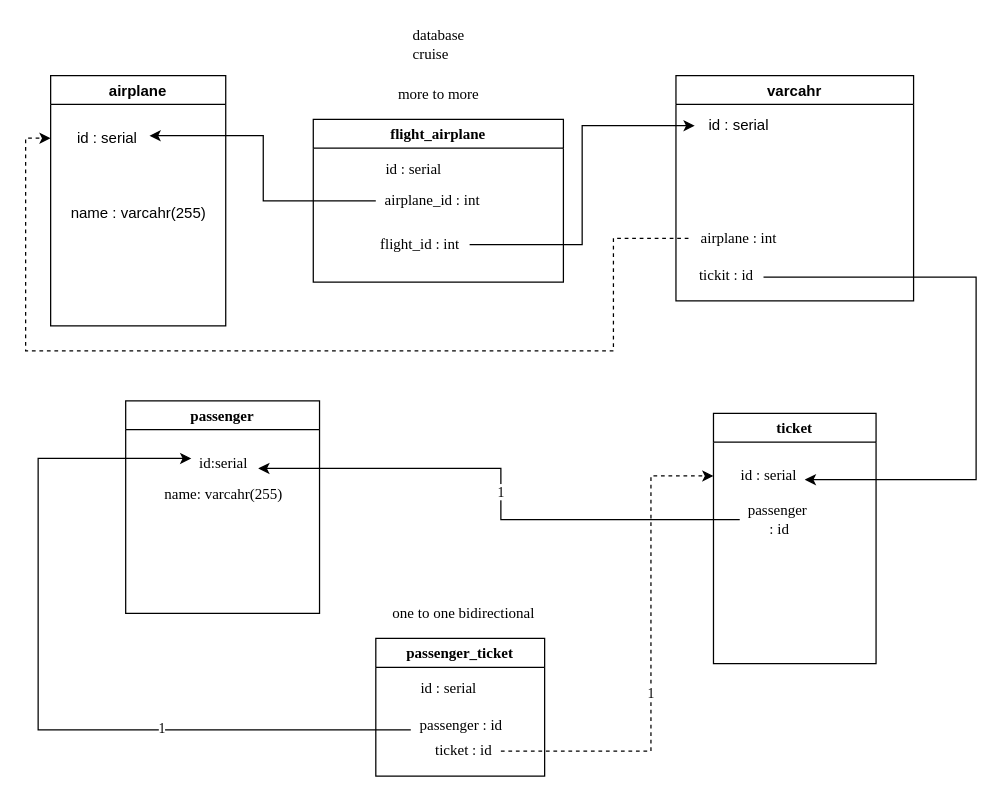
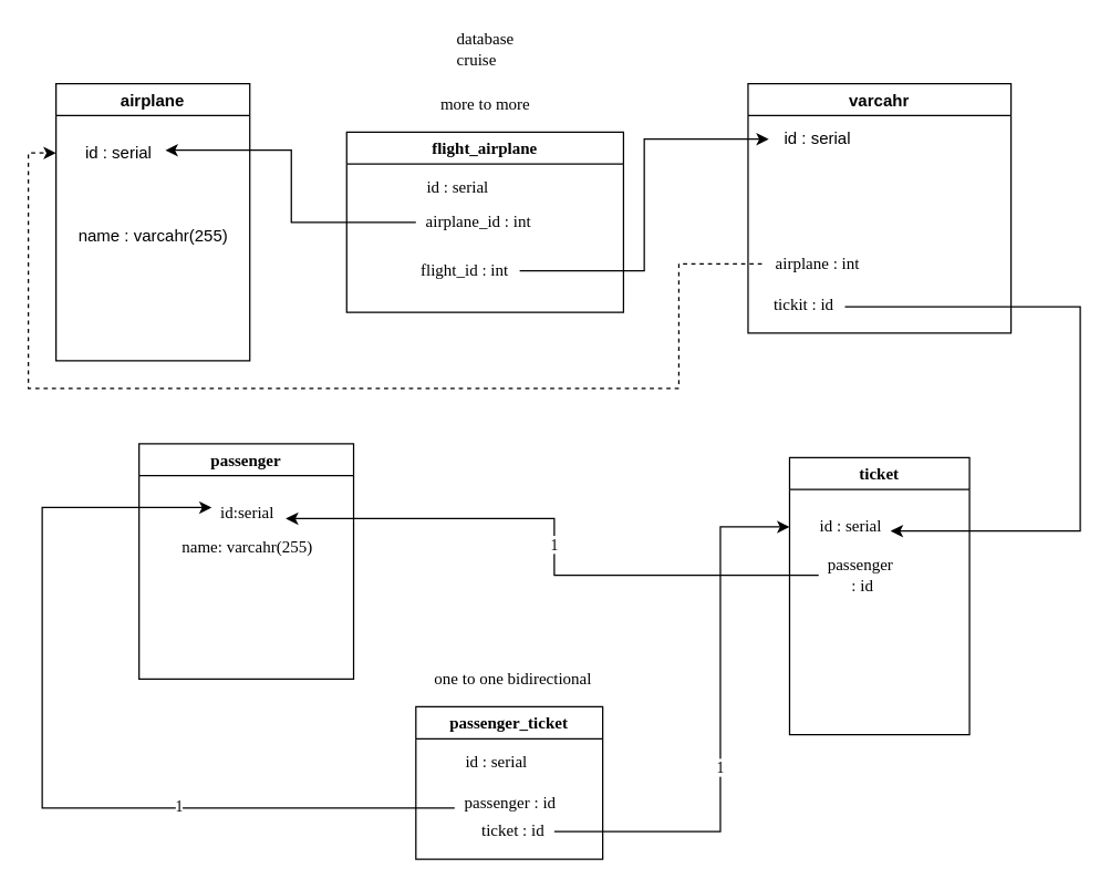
  <mxCell id="0" />
  <mxCell id="1" parent="0" />
  <mxCell id="2" value="airplane" style="swimlane;" vertex="1" parent="1"><mxGeometry x="40" y="60" width="140" height="200" as="geometry" /></mxCell>
  <mxCell id="3" value="id : serial" style="text;html=1;align=center;verticalAlign=middle;resizable=0;points=[];autosize=1;strokeColor=none;fillColor=none;" vertex="1" parent="2"><mxGeometry x="10" y="40" width="70" height="20" as="geometry" /></mxCell>
  <mxCell id="4" value="name : varcahr(255)" style="text;html=1;align=center;verticalAlign=middle;resizable=0;points=[];autosize=1;strokeColor=none;fillColor=none;" vertex="1" parent="2"><mxGeometry x="5" y="100" width="130" height="20" as="geometry" /></mxCell>
  <mxCell id="5" value="varcahr" style="swimlane;startSize=23;" vertex="1" parent="1"><mxGeometry x="540" y="60" width="190" height="180" as="geometry" /></mxCell>
  <mxCell id="6" value="&lt;div&gt;id : serial&lt;/div&gt;" style="text;html=1;align=center;verticalAlign=middle;resizable=0;points=[];autosize=1;strokeColor=none;fillColor=none;" vertex="1" parent="5"><mxGeometry x="15" y="30" width="70" height="20" as="geometry" /></mxCell>
  <mxCell id="7" value="airplane : int" style="text;html=1;align=center;verticalAlign=middle;resizable=0;points=[];autosize=1;strokeColor=none;fillColor=none;fontFamily=Times New Roman;" vertex="1" parent="5"><mxGeometry x="10" y="120" width="80" height="20" as="geometry" /></mxCell>
  <mxCell id="8" value="&lt;div&gt;tickit : id&lt;/div&gt;" style="text;html=1;align=center;verticalAlign=middle;resizable=0;points=[];autosize=1;strokeColor=none;fillColor=none;fontFamily=Times New Roman;" vertex="1" parent="5"><mxGeometry x="10" y="150" width="60" height="20" as="geometry" /></mxCell>
  <mxCell id="9" value="ticket" style="swimlane;fontFamily=Times New Roman;startSize=23;" vertex="1" parent="1"><mxGeometry x="570" y="330" width="130" height="200" as="geometry" /></mxCell>
  <mxCell id="10" value="id : serial" style="text;html=1;align=center;verticalAlign=middle;resizable=0;points=[];autosize=1;strokeColor=none;fillColor=none;fontFamily=Times New Roman;" vertex="1" parent="9"><mxGeometry x="14" y="40" width="60" height="20" as="geometry" /></mxCell>
  <mxCell id="11" value="&lt;div id=&quot;_AL&quot; style=&quot;text-align: left&quot;&gt;&lt;div id=&quot;_X&quot;&gt;&lt;div id=&quot;_XR&quot;&gt;passenger&lt;/div&gt;&lt;/div&gt;&lt;/div&gt;&amp;nbsp;: id" style="text;html=1;align=center;verticalAlign=middle;resizable=0;points=[];autosize=1;strokeColor=none;fillColor=none;fontFamily=Times New Roman;" vertex="1" parent="9"><mxGeometry x="21" y="70" width="60" height="30" as="geometry" /></mxCell>
  <mxCell id="12" style="edgeStyle=orthogonalEdgeStyle;rounded=0;orthogonalLoop=1;jettySize=auto;html=1;entryX=0.983;entryY=0.65;entryDx=0;entryDy=0;entryPerimeter=0;fontFamily=Times New Roman;exitX=1;exitY=0.55;exitDx=0;exitDy=0;exitPerimeter=0;" edge="1" parent="1" source="8" target="10"><mxGeometry relative="1" as="geometry"><mxPoint x="635" y="200" as="sourcePoint" /><Array as="points"><mxPoint x="780" y="221" /><mxPoint x="780" y="383" /></Array></mxGeometry></mxCell>
  <mxCell id="13" value="passenger" style="swimlane;fontFamily=Times New Roman;startSize=23;" vertex="1" parent="1"><mxGeometry x="100" y="320" width="155" height="170" as="geometry" /></mxCell>
  <mxCell id="14" value="name: varcahr(255)" style="text;html=1;align=center;verticalAlign=middle;resizable=0;points=[];autosize=1;strokeColor=none;fillColor=none;fontFamily=Times New Roman;" vertex="1" parent="13"><mxGeometry x="22.5" y="65" width="110" height="20" as="geometry" /></mxCell>
  <mxCell id="15" value="id:serial" style="text;html=1;align=center;verticalAlign=middle;resizable=0;points=[];autosize=1;strokeColor=none;fillColor=none;fontFamily=Times New Roman;" vertex="1" parent="13"><mxGeometry x="52.5" y="40" width="50" height="20" as="geometry" /></mxCell>
  <mxCell id="16" value="1" style="edgeStyle=orthogonalEdgeStyle;rounded=0;orthogonalLoop=1;jettySize=auto;html=1;entryX=1.07;entryY=0.7;entryDx=0;entryDy=0;fontFamily=Times New Roman;entryPerimeter=0;" edge="1" parent="1" source="11" target="15"><mxGeometry relative="1" as="geometry"><Array as="points"><mxPoint x="400" y="415" /><mxPoint x="400" y="374" /></Array></mxGeometry></mxCell>
  <mxCell id="17" value="passenger_ticket" style="swimlane;fontFamily=Times New Roman;" vertex="1" parent="1"><mxGeometry x="300" y="510" width="135" height="110" as="geometry" /></mxCell>
  <mxCell id="18" value="passenger : id" style="text;html=1;align=center;verticalAlign=middle;resizable=0;points=[];autosize=1;strokeColor=none;fillColor=none;fontFamily=Times New Roman;" vertex="1" parent="17"><mxGeometry x="27.5" y="60" width="80" height="20" as="geometry" /></mxCell>
  <mxCell id="19" value="ticket : id" style="text;html=1;align=center;verticalAlign=middle;resizable=0;points=[];autosize=1;strokeColor=none;fillColor=none;fontFamily=Times New Roman;" vertex="1" parent="17"><mxGeometry x="40" y="80" width="60" height="20" as="geometry" /></mxCell>
  <mxCell id="20" value="id : serial" style="text;html=1;align=center;verticalAlign=middle;resizable=0;points=[];autosize=1;strokeColor=none;fillColor=none;fontFamily=Times New Roman;" vertex="1" parent="17"><mxGeometry x="27.5" y="30" width="60" height="20" as="geometry" /></mxCell>
- <mxCell id="21" style="edgeStyle=orthogonalEdgeStyle;rounded=0;orthogonalLoop=1;jettySize=auto;html=1;fontFamily=Times New Roman;entryX=0;entryY=0.25;entryDx=0;entryDy=0;dashed=1;" edge="1" parent="1" source="19" target="9"><mxGeometry relative="1" as="geometry"><mxPoint x="620" y="101" as="targetPoint" /><Array as="points"><mxPoint x="520" y="600" /><mxPoint x="520" y="380" /></Array></mxGeometry></mxCell>
+ <mxCell id="21" style="edgeStyle=orthogonalEdgeStyle;rounded=0;orthogonalLoop=1;jettySize=auto;html=1;fontFamily=Times New Roman;entryX=0;entryY=0.25;entryDx=0;entryDy=0;" edge="1" parent="1" source="19" target="9"><mxGeometry relative="1" as="geometry"><mxPoint x="620" y="101" as="targetPoint" /><Array as="points"><mxPoint x="520" y="600" /><mxPoint x="520" y="380" /></Array></mxGeometry></mxCell>
  <mxCell id="22" value="1" style="edgeLabel;html=1;align=center;verticalAlign=middle;resizable=0;points=[];fontFamily=Times New Roman;" vertex="1" connectable="0" parent="21"><mxGeometry x="-0.144" y="1" relative="1" as="geometry"><mxPoint as="offset" /></mxGeometry></mxCell>
  <mxCell id="23" value="more to more" style="text;html=1;strokeColor=none;fillColor=none;align=center;verticalAlign=middle;whiteSpace=wrap;rounded=0;fontFamily=Times New Roman;" vertex="1" parent="1"><mxGeometry x="303.75" y="60" width="92.5" height="30" as="geometry" /></mxCell>
  <mxCell id="24" style="edgeStyle=orthogonalEdgeStyle;rounded=0;orthogonalLoop=1;jettySize=auto;html=1;entryX=0;entryY=0.3;entryDx=0;entryDy=0;entryPerimeter=0;fontFamily=Times New Roman;exitX=0.006;exitY=0.65;exitDx=0;exitDy=0;exitPerimeter=0;" edge="1" parent="1" source="18" target="15"><mxGeometry relative="1" as="geometry"><Array as="points"><mxPoint x="30" y="583" /><mxPoint x="30" y="366" /></Array></mxGeometry></mxCell>
  <mxCell id="25" value="1" style="edgeLabel;html=1;align=center;verticalAlign=middle;resizable=0;points=[];fontFamily=Times New Roman;" vertex="1" connectable="0" parent="24"><mxGeometry x="-0.376" y="-2" relative="1" as="geometry"><mxPoint as="offset" /></mxGeometry></mxCell>
  <mxCell id="26" value="flight_airplane" style="swimlane;fontFamily=Times New Roman;" vertex="1" parent="1"><mxGeometry x="250" y="95" width="200" height="130" as="geometry" /></mxCell>
  <mxCell id="27" value="id : serial" style="text;html=1;align=center;verticalAlign=middle;resizable=0;points=[];autosize=1;strokeColor=none;fillColor=none;fontFamily=Times New Roman;" vertex="1" parent="26"><mxGeometry x="50" y="30" width="60" height="20" as="geometry" /></mxCell>
  <mxCell id="28" value="airplane_id : int" style="text;html=1;align=center;verticalAlign=middle;resizable=0;points=[];autosize=1;strokeColor=none;fillColor=none;fontFamily=Times New Roman;" vertex="1" parent="26"><mxGeometry x="50" y="55" width="90" height="20" as="geometry" /></mxCell>
  <mxCell id="29" value="flight_id : int" style="text;html=1;align=center;verticalAlign=middle;resizable=0;points=[];autosize=1;strokeColor=none;fillColor=none;fontFamily=Times New Roman;" vertex="1" parent="26"><mxGeometry x="45" y="90" width="80" height="20" as="geometry" /></mxCell>
  <mxCell id="30" style="edgeStyle=orthogonalEdgeStyle;rounded=0;orthogonalLoop=1;jettySize=auto;html=1;entryX=0.986;entryY=0.4;entryDx=0;entryDy=0;entryPerimeter=0;fontFamily=Times New Roman;" edge="1" parent="1" source="28" target="3"><mxGeometry relative="1" as="geometry" /></mxCell>
  <mxCell id="31" style="edgeStyle=orthogonalEdgeStyle;rounded=0;orthogonalLoop=1;jettySize=auto;html=1;entryX=0;entryY=0.5;entryDx=0;entryDy=0;entryPerimeter=0;fontFamily=Times New Roman;" edge="1" parent="1" source="29" target="6"><mxGeometry relative="1" as="geometry" /></mxCell>
  <mxCell id="32" style="edgeStyle=orthogonalEdgeStyle;rounded=0;orthogonalLoop=1;jettySize=auto;html=1;entryX=0;entryY=0.25;entryDx=0;entryDy=0;fontFamily=Times New Roman;dashed=1;" edge="1" parent="1" source="7" target="2"><mxGeometry relative="1" as="geometry"><Array as="points"><mxPoint x="490" y="190" /><mxPoint x="490" y="280" /><mxPoint x="20" y="280" /><mxPoint x="20" y="110" /></Array></mxGeometry></mxCell>
  <mxCell id="33" value="one to one bidirectional" style="text;html=1;align=center;verticalAlign=middle;resizable=0;points=[];autosize=1;strokeColor=none;fillColor=none;fontFamily=Times New Roman;" vertex="1" parent="1"><mxGeometry x="305" y="480" width="130" height="20" as="geometry" /></mxCell>
  <mxCell id="34" value="&lt;div&gt;database &lt;br&gt;&lt;div id=&quot;_AL&quot; style=&quot;text-align: left&quot;&gt;&lt;div id=&quot;_X&quot;&gt;&lt;div id=&quot;_XR&quot;&gt;cruise&lt;/div&gt;&lt;/div&gt;&lt;/div&gt;&lt;/div&gt;" style="text;html=1;align=center;verticalAlign=middle;resizable=0;points=[];autosize=1;strokeColor=none;fillColor=none;fontFamily=Times New Roman;" vertex="1" parent="1"><mxGeometry x="320" y="20" width="60" height="30" as="geometry" /></mxCell>
